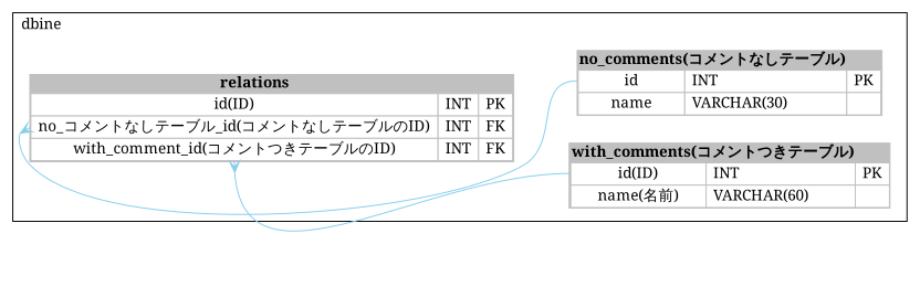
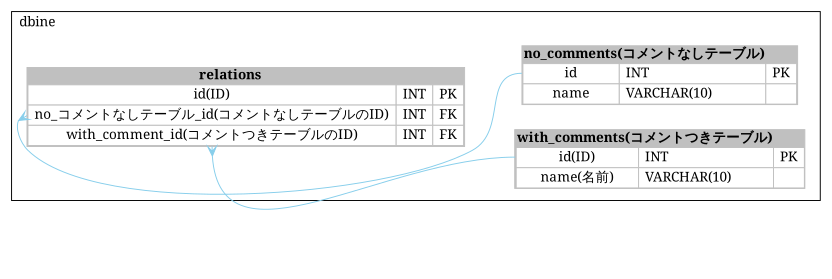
  digraph {
    bgcolor=white
    fontcolor=black
    fontname="Noto Serif"
    labeljust=c
    labelloc=t
    rankdir=LR
    node [fontname="Noto Serif" shape=none]
    edge [arrowtail=crow color=skyblue dir=back fontname="Noto Serif" headport=id]
-   n1 [label=<<font color="black"><table border="1" cellspacing="0" cellpadding="0" color="gray" bgcolor="gray"><tr><td colspan="2"><b>no_comments(コメントなしテーブル)</b></td></tr><tr><td bgcolor="white" cellpadding="2" port="id"> id </td><td bgcolor="white" cellpadding="2" align="left"> INT </td><td bgcolor="white" cellpadding="2" align="left"> PK </td></tr><tr><td bgcolor="white" cellpadding="2" port="name"> name </td><td bgcolor="white" cellpadding="2" align="left"> VARCHAR(30) </td><td bgcolor="white" cellpadding="2" align="left">  </td></tr></table></font>>]
+   n1 [label=<<font color="black"><table border="1" cellspacing="0" cellpadding="0" color="gray" bgcolor="gray"><tr><td colspan="2"><b>no_comments(コメントなしテーブル)</b></td></tr><tr><td bgcolor="white" cellpadding="2" port="id"> id </td><td bgcolor="white" cellpadding="2" align="left"> INT </td><td bgcolor="white" cellpadding="2" align="left"> PK </td></tr><tr><td bgcolor="white" cellpadding="2" port="name"> name </td><td bgcolor="white" cellpadding="2" align="left"> VARCHAR(10) </td><td bgcolor="white" cellpadding="2" align="left">  </td></tr></table></font>>]
    n2 [label=<<font color="black"><table border="1" cellspacing="0" cellpadding="0" color="gray" bgcolor="gray"><tr><td colspan="2"><b>relations</b></td></tr><tr><td bgcolor="white" cellpadding="2" port="id"> id(ID) </td><td bgcolor="white" cellpadding="2" align="left"> INT </td><td bgcolor="white" cellpadding="2" align="left"> PK </td></tr><tr><td bgcolor="white" cellpadding="2" port="no_comment_id"> no_コメントなしテーブル_id(コメントなしテーブルのID) </td><td bgcolor="white" cellpadding="2" align="left"> INT </td><td bgcolor="white" cellpadding="2" align="left"> FK </td></tr><tr><td bgcolor="white" cellpadding="2" port="with_comment_id"> with_comment_id(コメントつきテーブルのID) </td><td bgcolor="white" cellpadding="2" align="left"> INT </td><td bgcolor="white" cellpadding="2" align="left"> FK </td></tr></table></font>>]
-   n3 [label=<<font color="black"><table border="1" cellspacing="0" cellpadding="0" color="gray" bgcolor="gray"><tr><td colspan="2"><b>with_comments(コメントつきテーブル)</b></td></tr><tr><td bgcolor="white" cellpadding="2" port="id"> id(ID) </td><td bgcolor="white" cellpadding="2" align="left"> INT </td><td bgcolor="white" cellpadding="2" align="left"> PK </td></tr><tr><td bgcolor="white" cellpadding="2" port="name"> name(名前) </td><td bgcolor="white" cellpadding="2" align="left"> VARCHAR(60) </td><td bgcolor="white" cellpadding="2" align="left">  </td></tr></table></font>>]
+   n3 [label=<<font color="black"><table border="1" cellspacing="0" cellpadding="0" color="gray" bgcolor="gray"><tr><td colspan="2"><b>with_comments(コメントつきテーブル)</b></td></tr><tr><td bgcolor="white" cellpadding="2" port="id"> id(ID) </td><td bgcolor="white" cellpadding="2" align="left"> INT </td><td bgcolor="white" cellpadding="2" align="left"> PK </td></tr><tr><td bgcolor="white" cellpadding="2" port="name"> name(名前) </td><td bgcolor="white" cellpadding="2" align="left"> VARCHAR(10) </td><td bgcolor="white" cellpadding="2" align="left">  </td></tr></table></font>>]
    subgraph cluster_1 {
      color=black
      label=dbine
      labeljust=l
      n1
      n2
      n3
    }
    n2 -> n1 [tailport=no_comment_id]
    n2 -> n3 [tailport=with_comment_id]
  }
